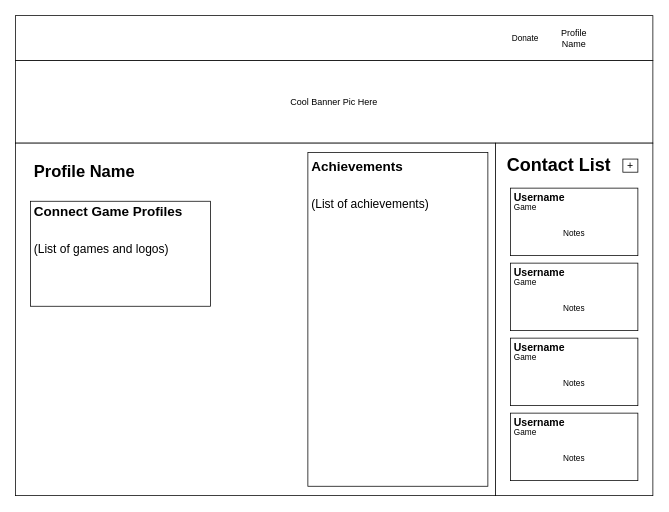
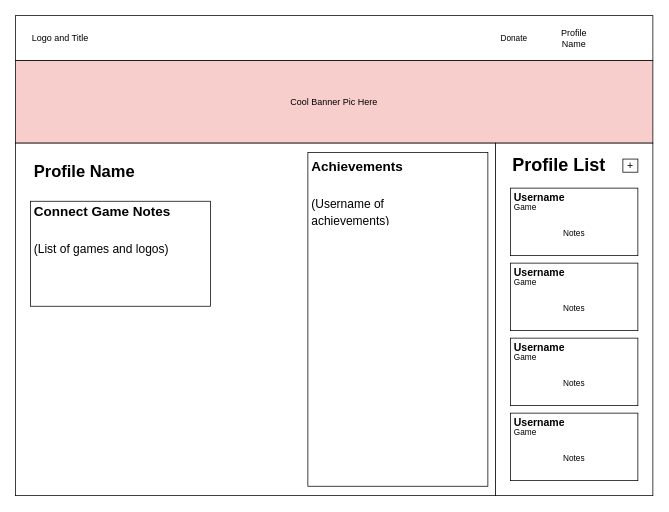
  <mxCell id="0" />
  <mxCell id="1" parent="0" />
  <mxCell id="2" value="" style="rounded=0;whiteSpace=wrap;html=1;" vertex="1" parent="1"><mxGeometry width="850" height="60" as="geometry" x="20" y="20" /></mxCell>
+ <mxCell id="3" value="Logo and Title" style="text;html=1;strokeColor=none;fillColor=none;align=center;verticalAlign=middle;whiteSpace=wrap;rounded=0;" vertex="1" parent="1"><mxGeometry width="120" height="60" as="geometry" x="20" y="20" /></mxCell>
  <mxCell id="4" value="Profile Name" style="text;html=1;strokeColor=none;fillColor=none;align=center;verticalAlign=middle;whiteSpace=wrap;rounded=0;" vertex="1" parent="1"><mxGeometry x="735" y="35" width="60" height="30" as="geometry" /></mxCell>
- <mxCell id="5" value="Cool Banner Pic Here" style="rounded=0;whiteSpace=wrap;html=1;" vertex="1" parent="1"><mxGeometry y="80" width="850" height="110" as="geometry" x="20" /></mxCell>
+ <mxCell id="5" value="Cool Banner Pic Here" style="rounded=0;whiteSpace=wrap;html=1;fillColor=#f8cecc;" vertex="1" parent="1"><mxGeometry y="80" width="850" height="110" as="geometry" x="20" /></mxCell>
  <mxCell id="6" value="" style="rounded=0;whiteSpace=wrap;html=1;" vertex="1" parent="1"><mxGeometry y="190" width="640" height="470" as="geometry" x="20" /></mxCell>
  <mxCell id="7" value="" style="rounded=0;whiteSpace=wrap;html=1;" vertex="1" parent="1"><mxGeometry x="660" y="190" width="210" height="470" as="geometry" /></mxCell>
- <mxCell id="8" value="&lt;h1&gt;Contact List&lt;/h1&gt;&lt;p style=&quot;text-align: left&quot;&gt;&lt;br&gt;&lt;/p&gt;" style="text;html=1;strokeColor=none;fillColor=none;spacing=5;spacingTop=-20;whiteSpace=wrap;overflow=hidden;rounded=0;align=center;" vertex="1" parent="1"><mxGeometry x="650" y="200" width="190" height="40" as="geometry" /></mxCell>
+ <mxCell id="8" value="&lt;h1&gt;Profile List&lt;/h1&gt;&lt;p style=&quot;text-align: left&quot;&gt;&lt;br&gt;&lt;/p&gt;" style="text;html=1;strokeColor=none;fillColor=none;spacing=5;spacingTop=-20;whiteSpace=wrap;overflow=hidden;rounded=0;align=center;" vertex="1" parent="1"><mxGeometry x="650" y="200" width="190" height="40" as="geometry" /></mxCell>
  <mxCell id="9" value="" style="rounded=0;whiteSpace=wrap;html=1;" vertex="1" parent="1"><mxGeometry x="680" y="250" width="170" height="90" as="geometry" /></mxCell>
  <mxCell id="10" value="&lt;h1&gt;&lt;span style=&quot;font-size: 14px&quot;&gt;Username&lt;/span&gt;&lt;/h1&gt;" style="text;html=1;strokeColor=none;fillColor=none;spacing=5;spacingTop=-20;whiteSpace=wrap;overflow=hidden;rounded=0;" vertex="1" parent="1"><mxGeometry x="680" y="240" width="170" height="100" as="geometry" /></mxCell>
  <mxCell id="11" value="Game" style="text;html=1;strokeColor=none;fillColor=none;align=center;verticalAlign=middle;whiteSpace=wrap;rounded=0;fontSize=11;" vertex="1" parent="1"><mxGeometry x="670" y="260" width="60" height="30" as="geometry" /></mxCell>
  <mxCell id="12" value="Notes" style="text;html=1;strokeColor=none;fillColor=none;align=center;verticalAlign=middle;whiteSpace=wrap;rounded=0;fontSize=11;" vertex="1" parent="1"><mxGeometry x="680" y="280" width="170" height="60" as="geometry" /></mxCell>
  <mxCell id="13" value="" style="rounded=0;whiteSpace=wrap;html=1;" vertex="1" parent="1"><mxGeometry x="680" y="350" width="170" height="90" as="geometry" /></mxCell>
  <mxCell id="14" value="&lt;h1&gt;&lt;span style=&quot;font-size: 14px&quot;&gt;Username&lt;/span&gt;&lt;/h1&gt;" style="text;html=1;strokeColor=none;fillColor=none;spacing=5;spacingTop=-20;whiteSpace=wrap;overflow=hidden;rounded=0;" vertex="1" parent="1"><mxGeometry x="680" y="340" width="170" height="100" as="geometry" /></mxCell>
  <mxCell id="15" value="Game" style="text;html=1;strokeColor=none;fillColor=none;align=center;verticalAlign=middle;whiteSpace=wrap;rounded=0;fontSize=11;" vertex="1" parent="1"><mxGeometry x="670" y="360" width="60" height="30" as="geometry" /></mxCell>
  <mxCell id="16" value="Notes" style="text;html=1;strokeColor=none;fillColor=none;align=center;verticalAlign=middle;whiteSpace=wrap;rounded=0;fontSize=11;" vertex="1" parent="1"><mxGeometry x="680" y="380" width="170" height="60" as="geometry" /></mxCell>
  <mxCell id="17" value="" style="rounded=0;whiteSpace=wrap;html=1;" vertex="1" parent="1"><mxGeometry x="680" y="450" width="170" height="90" as="geometry" /></mxCell>
  <mxCell id="18" value="&lt;h1&gt;&lt;span style=&quot;font-size: 14px&quot;&gt;Username&lt;/span&gt;&lt;/h1&gt;" style="text;html=1;strokeColor=none;fillColor=none;spacing=5;spacingTop=-20;whiteSpace=wrap;overflow=hidden;rounded=0;" vertex="1" parent="1"><mxGeometry x="680" y="440" width="170" height="100" as="geometry" /></mxCell>
  <mxCell id="19" value="Game" style="text;html=1;strokeColor=none;fillColor=none;align=center;verticalAlign=middle;whiteSpace=wrap;rounded=0;fontSize=11;" vertex="1" parent="1"><mxGeometry x="670" y="460" width="60" height="30" as="geometry" /></mxCell>
  <mxCell id="20" value="Notes" style="text;html=1;strokeColor=none;fillColor=none;align=center;verticalAlign=middle;whiteSpace=wrap;rounded=0;fontSize=11;" vertex="1" parent="1"><mxGeometry x="680" y="480" width="170" height="60" as="geometry" /></mxCell>
  <mxCell id="21" value="" style="rounded=0;whiteSpace=wrap;html=1;" vertex="1" parent="1"><mxGeometry x="680" y="550" width="170" height="90" as="geometry" /></mxCell>
  <mxCell id="22" value="&lt;h1&gt;&lt;span style=&quot;font-size: 14px&quot;&gt;Username&lt;/span&gt;&lt;/h1&gt;" style="text;html=1;strokeColor=none;fillColor=none;spacing=5;spacingTop=-20;whiteSpace=wrap;overflow=hidden;rounded=0;" vertex="1" parent="1"><mxGeometry x="680" y="540" width="170" height="100" as="geometry" /></mxCell>
  <mxCell id="23" value="Game" style="text;html=1;strokeColor=none;fillColor=none;align=center;verticalAlign=middle;whiteSpace=wrap;rounded=0;fontSize=11;" vertex="1" parent="1"><mxGeometry x="670" y="560" width="60" height="30" as="geometry" /></mxCell>
  <mxCell id="24" value="Notes" style="text;html=1;strokeColor=none;fillColor=none;align=center;verticalAlign=middle;whiteSpace=wrap;rounded=0;fontSize=11;" vertex="1" parent="1"><mxGeometry x="680" y="580" width="170" height="60" as="geometry" /></mxCell>
  <mxCell id="25" value="&lt;h1&gt;Profile Name&lt;/h1&gt;&lt;p&gt;&lt;br&gt;&lt;/p&gt;" style="text;html=1;strokeColor=none;fillColor=none;spacing=5;spacingTop=-20;whiteSpace=wrap;overflow=hidden;rounded=0;fontSize=11;" vertex="1" parent="1"><mxGeometry x="40" y="210" width="190" height="120" as="geometry" /></mxCell>
- <mxCell id="26" value="Donate" style="text;html=1;strokeColor=none;fillColor=none;align=center;verticalAlign=middle;whiteSpace=wrap;rounded=0;fontSize=11;" vertex="1" parent="1"><mxGeometry x="670" y="35" width="60" height="30" as="geometry" /></mxCell>
+ <mxCell id="26" value="Donate" style="text;html=1;strokeColor=none;fillColor=none;align=center;verticalAlign=middle;whiteSpace=wrap;rounded=0;fontSize=11;" vertex="1" parent="1"><mxGeometry x="655" y="35" width="60" height="30" as="geometry" /></mxCell>
  <mxCell id="27" value="" style="rounded=0;whiteSpace=wrap;html=1;fontSize=11;" vertex="1" parent="1"><mxGeometry x="40" y="267.5" width="240" height="140" as="geometry" /></mxCell>
- <mxCell id="28" value="&lt;h1&gt;&lt;span style=&quot;font-size: 18px&quot;&gt;Connect Game Profiles&lt;/span&gt;&lt;/h1&gt;&lt;p&gt;&lt;font size=&quot;3&quot;&gt;(List of games and logos)&lt;/font&gt;&lt;/p&gt;" style="text;html=1;strokeColor=none;fillColor=none;spacing=5;spacingTop=-20;whiteSpace=wrap;overflow=hidden;rounded=0;fontSize=18;" vertex="1" parent="1"><mxGeometry x="40" y="240" width="240" height="175" as="geometry" /></mxCell>
+ <mxCell id="28" value="&lt;h1&gt;&lt;span style=&quot;font-size: 18px&quot;&gt;Connect Game Notes&lt;/span&gt;&lt;/h1&gt;&lt;p&gt;&lt;font size=&quot;3&quot;&gt;(List of games and logos)&lt;/font&gt;&lt;/p&gt;" style="text;html=1;strokeColor=none;fillColor=none;spacing=5;spacingTop=-20;whiteSpace=wrap;overflow=hidden;rounded=0;fontSize=18;" vertex="1" parent="1"><mxGeometry x="40" y="240" width="240" height="175" as="geometry" /></mxCell>
  <mxCell id="29" value="" style="rounded=0;whiteSpace=wrap;html=1;fontSize=14;" vertex="1" parent="1"><mxGeometry x="410" y="202.5" width="240" height="445" as="geometry" /></mxCell>
- <mxCell id="30" value="&lt;h1&gt;&lt;font style=&quot;font-size: 18px&quot;&gt;Achievements&lt;/font&gt;&lt;/h1&gt;&lt;p&gt;&lt;font size=&quot;3&quot;&gt;(List of achievements)&lt;/font&gt;&lt;/p&gt;" style="text;html=1;strokeColor=none;fillColor=none;spacing=5;spacingTop=-20;whiteSpace=wrap;overflow=hidden;rounded=0;fontSize=18;" vertex="1" parent="1"><mxGeometry x="410" y="180" width="190" height="120" as="geometry" /></mxCell>
+ <mxCell id="30" value="&lt;h1&gt;&lt;font style=&quot;font-size: 18px&quot;&gt;Achievements&lt;/font&gt;&lt;/h1&gt;&lt;p&gt;&lt;font size=&quot;3&quot;&gt;(Username of achievements)&lt;/font&gt;&lt;/p&gt;" style="text;html=1;strokeColor=none;fillColor=none;spacing=5;spacingTop=-20;whiteSpace=wrap;overflow=hidden;rounded=0;fontSize=18;" vertex="1" parent="1"><mxGeometry x="410" y="180" width="190" height="120" as="geometry" /></mxCell>
  <mxCell id="31" value="+" style="rounded=0;whiteSpace=wrap;html=1;fontSize=14;" vertex="1" parent="1"><mxGeometry x="830" y="211.25" width="20" height="17.5" as="geometry" /></mxCell>
